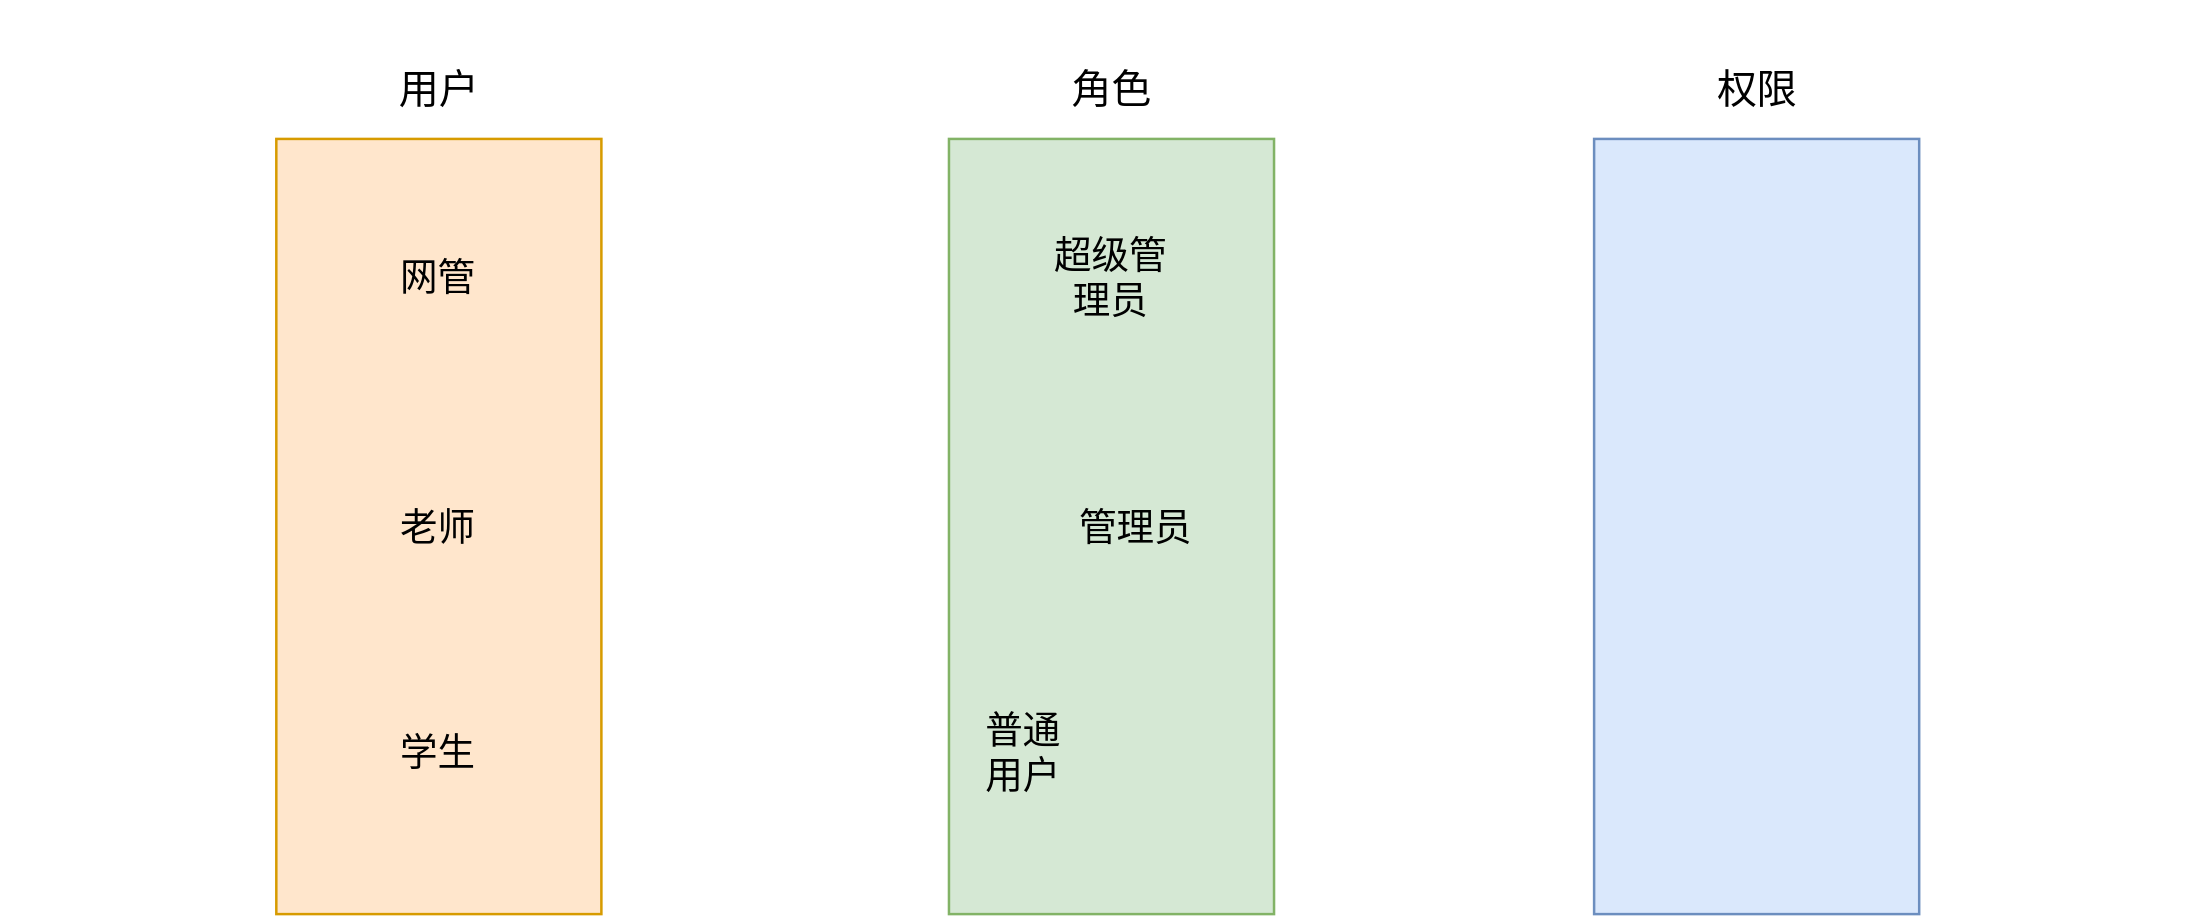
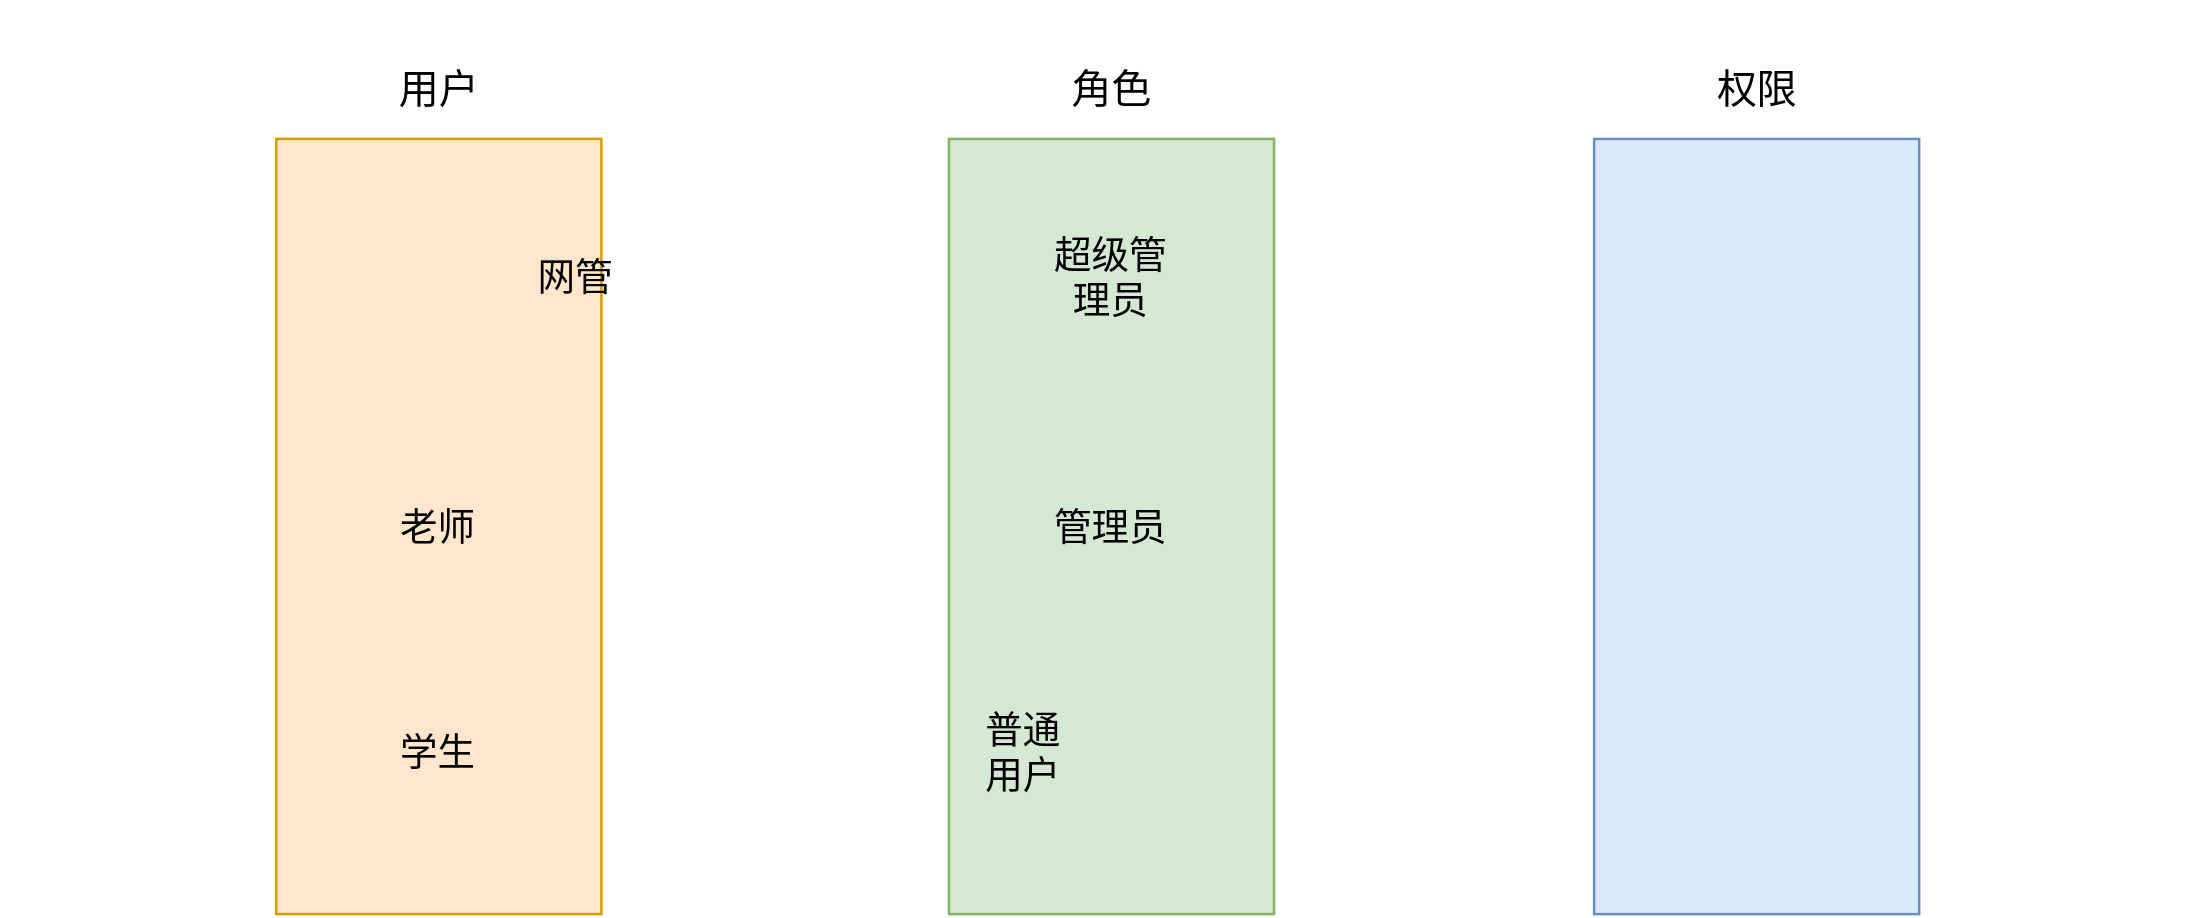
  <mxCell id="0" />
  <mxCell id="1" parent="0" />
  <mxCell id="2" value="" style="rounded=0;whiteSpace=wrap;html=1;rotation=90;fillColor=#ffe6cc;strokeColor=#d79b00;" vertex="1" parent="1"><mxGeometry x="20" y="145" width="310" height="130" as="geometry" /></mxCell>
  <mxCell id="3" value="" style="rounded=0;whiteSpace=wrap;html=1;rotation=90;fillColor=#d5e8d4;strokeColor=#82b366;" vertex="1" parent="1"><mxGeometry x="289" y="145" width="310" height="130" as="geometry" /></mxCell>
  <mxCell id="4" value="" style="rounded=0;whiteSpace=wrap;html=1;rotation=90;fillColor=#dae8fc;strokeColor=#6c8ebf;" vertex="1" parent="1"><mxGeometry x="547" y="145" width="310" height="130" as="geometry" /></mxCell>
  <mxCell id="5" value="&lt;font style=&quot;font-size: 16px;&quot;&gt;用户&lt;/font&gt;" style="text;html=1;align=center;verticalAlign=middle;resizable=0;points=[];autosize=1;strokeColor=none;fillColor=none;" vertex="1" parent="1"><mxGeometry x="145" y="20" width="60" height="30" as="geometry" /></mxCell>
  <mxCell id="6" value="&lt;font style=&quot;font-size: 16px;&quot;&gt;角色&lt;/font&gt;" style="text;html=1;align=center;verticalAlign=middle;resizable=0;points=[];autosize=1;strokeColor=none;fillColor=none;" vertex="1" parent="1"><mxGeometry x="414" y="20" width="60" height="30" as="geometry" /></mxCell>
  <mxCell id="7" value="&lt;font style=&quot;font-size: 16px;&quot;&gt;权限&lt;/font&gt;" style="text;html=1;align=center;verticalAlign=middle;resizable=0;points=[];autosize=1;strokeColor=none;fillColor=none;" vertex="1" parent="1"><mxGeometry x="672" y="20" width="60" height="30" as="geometry" /></mxCell>
- <mxCell id="8" value="&lt;font style=&quot;font-size: 15px;&quot;&gt;网管&lt;/font&gt;" style="text;html=1;strokeColor=none;fillColor=none;align=center;verticalAlign=middle;whiteSpace=wrap;rounded=0;" vertex="1" parent="1"><mxGeometry x="145" y="95" width="60" height="30" as="geometry" /></mxCell>
+ <mxCell id="8" value="&lt;font style=&quot;font-size: 15px;&quot;&gt;网管&lt;/font&gt;" style="text;html=1;strokeColor=none;fillColor=none;align=center;verticalAlign=middle;whiteSpace=wrap;rounded=0;" vertex="1" parent="1"><mxGeometry x="200" y="95" width="60" height="30" as="geometry" /></mxCell>
  <mxCell id="9" value="&lt;font style=&quot;font-size: 15px;&quot;&gt;学生&lt;/font&gt;" style="text;html=1;strokeColor=none;fillColor=none;align=center;verticalAlign=middle;whiteSpace=wrap;rounded=0;" vertex="1" parent="1"><mxGeometry x="145" y="285" width="60" height="30" as="geometry" /></mxCell>
  <mxCell id="10" value="&lt;font style=&quot;font-size: 15px;&quot;&gt;老师&lt;/font&gt;" style="text;html=1;strokeColor=none;fillColor=none;align=center;verticalAlign=middle;whiteSpace=wrap;rounded=0;" vertex="1" parent="1"><mxGeometry x="145" y="195" width="60" height="30" as="geometry" /></mxCell>
  <mxCell id="11" value="&lt;font style=&quot;font-size: 15px;&quot;&gt;超级管理员&lt;/font&gt;" style="text;html=1;strokeColor=none;fillColor=none;align=center;verticalAlign=middle;whiteSpace=wrap;rounded=0;" vertex="1" parent="1"><mxGeometry x="414" y="95" width="60" height="30" as="geometry" /></mxCell>
- <mxCell id="12" value="&lt;font style=&quot;font-size: 15px;&quot;&gt;管理员&lt;/font&gt;" style="text;html=1;strokeColor=none;fillColor=none;align=center;verticalAlign=middle;whiteSpace=wrap;rounded=0;" vertex="1" parent="1"><mxGeometry x="424" y="195" width="60" height="30" as="geometry" /></mxCell>
+ <mxCell id="12" value="&lt;font style=&quot;font-size: 15px;&quot;&gt;管理员&lt;/font&gt;" style="text;html=1;strokeColor=none;fillColor=none;align=center;verticalAlign=middle;whiteSpace=wrap;rounded=0;" vertex="1" parent="1"><mxGeometry x="414" y="195" width="60" height="30" as="geometry" /></mxCell>
  <mxCell id="13" value="&lt;font style=&quot;font-size: 15px;&quot;&gt;普通&lt;br&gt;用户&lt;/font&gt;" style="text;html=1;strokeColor=none;fillColor=none;align=center;verticalAlign=middle;whiteSpace=wrap;rounded=0;" vertex="1" parent="1"><mxGeometry x="379" y="285" width="60" height="30" as="geometry" /></mxCell>
